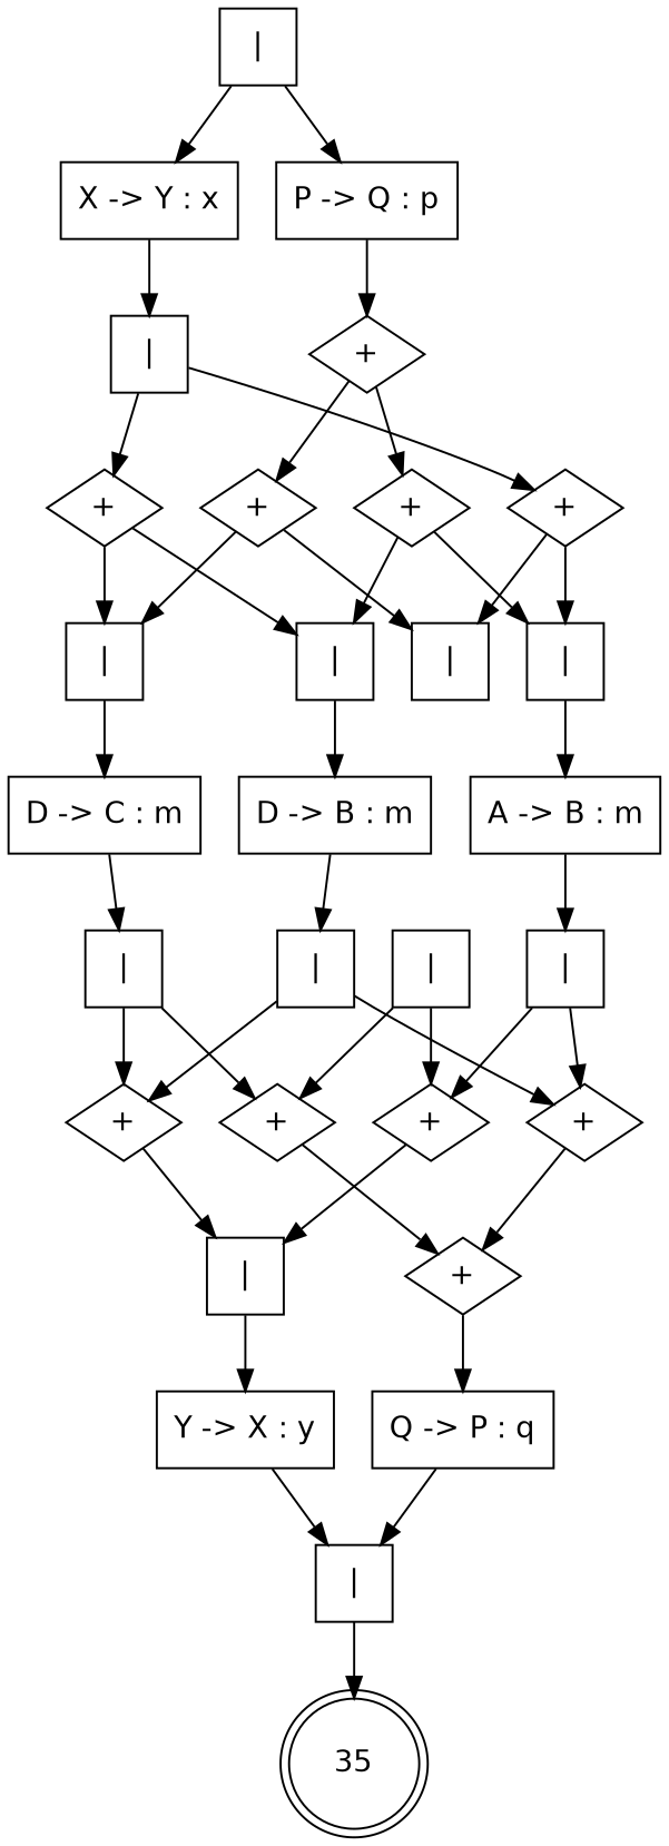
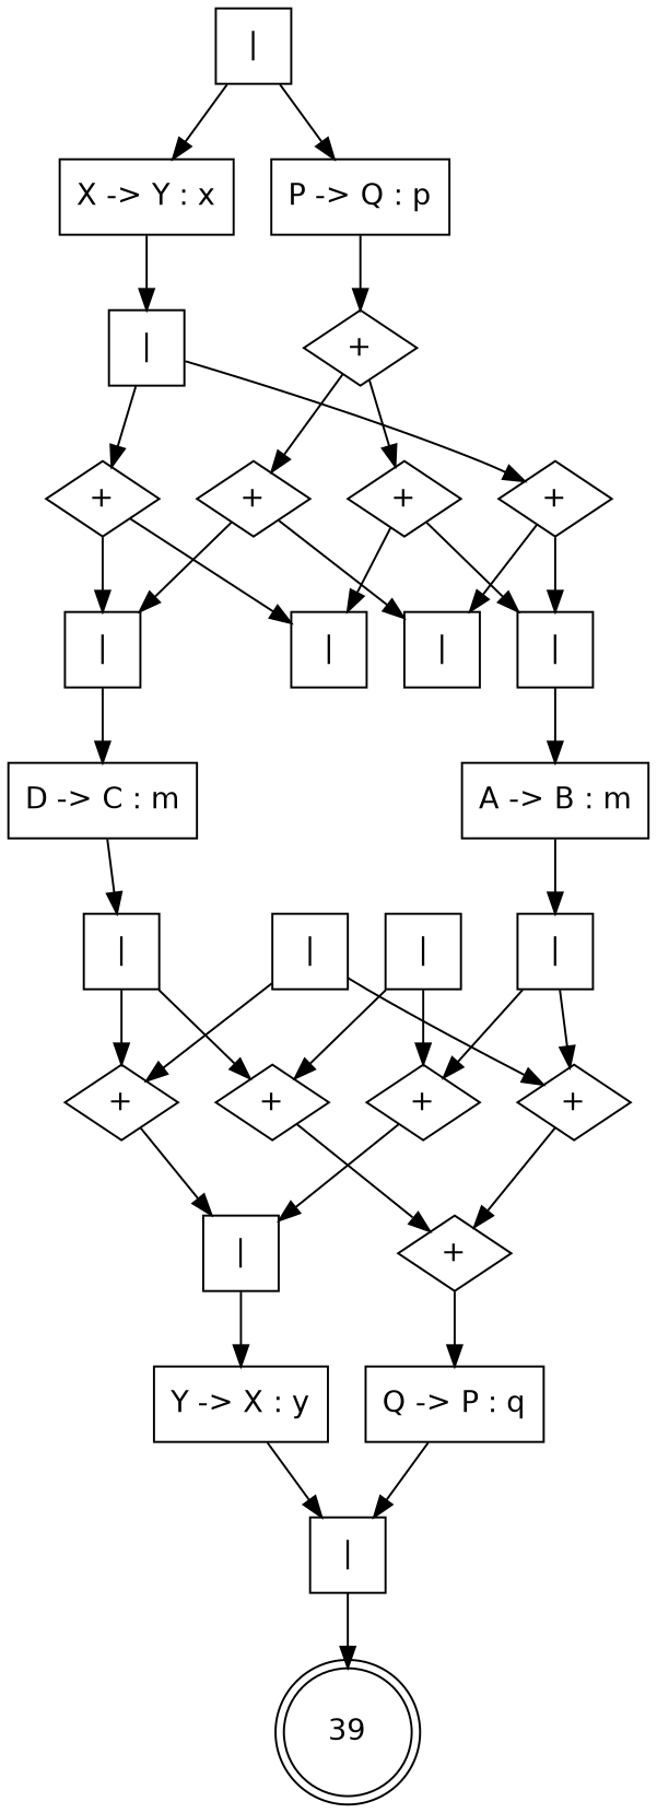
  digraph {
    fontname="DejaVu Sans"
    node [fontname="DejaVu Sans" shape=square]
    edge [fontname="DejaVu Sans"]
    n1 [label="|"]
    n2 [label="X -> Y : x" shape=rect]
    n3 [label="P -> Q : p" shape=rect]
    n4 [label="|"]
    n5 [label="+" shape=diamond]
    n6 [label="+" shape=diamond]
    n7 [label="+" shape=diamond]
    n8 [label="+" shape=diamond]
    n9 [label="+" shape=diamond]
    n10 [label="|"]
    n11 [label="|"]
    n12 [label="|"]
    n13 [label="|"]
    n14 [label="A -> B : m" shape=rect]
-   n15 [label="D -> B : m" shape=rect]
    n16 [label="D -> C : m" shape=rect]
    n17 [label="|"]
    n18 [label="Y -> X : y" shape=rect]
    n19 [label="|"]
-   35 [shape=doublecircle]
+   35 [shape=doublecircle label=39]
    n21 [label="+" shape=diamond]
    n22 [label="Q -> P : q" shape=rect]
    n23 [label="|"]
    n24 [label="|"]
    n25 [label="+" shape=diamond]
    n26 [label="|"]
    n27 [label="+" shape=diamond]
    n28 [label="+" shape=diamond]
    n29 [label="|"]
    n30 [label="+" shape=diamond]
    n1 -> n2
    n1 -> n3
    n2 -> n4
    n3 -> n5
    n4 -> n6
    n4 -> n7
    n5 -> n8
    n5 -> n9
    n6 -> n10
    n6 -> n11
    n7 -> n12
    n7 -> n13
    n8 -> n10
    n8 -> n12
    n9 -> n11
    n9 -> n13
    n10 -> n14
-   n12 -> n15
    n13 -> n16
    n14 -> n23
-   n15 -> n24
    n16 -> n26
    n17 -> n18
    n18 -> n19
    n19 -> 35
    n21 -> n22
    n22 -> n19
    n23 -> n25
    n23 -> n28
    n24 -> n25
    n24 -> n30
    n25 -> n21
    n26 -> n27
    n26 -> n30
    n27 -> n21
    n28 -> n17
    n29 -> n27
    n29 -> n28
    n30 -> n17
  }
